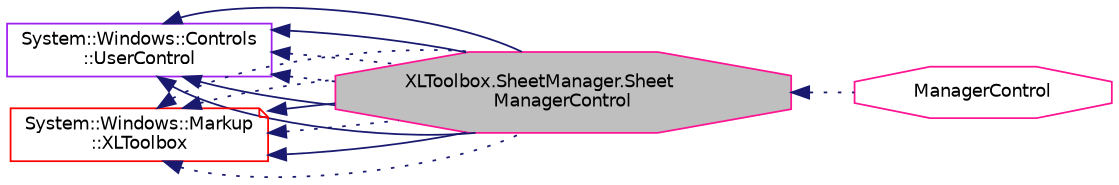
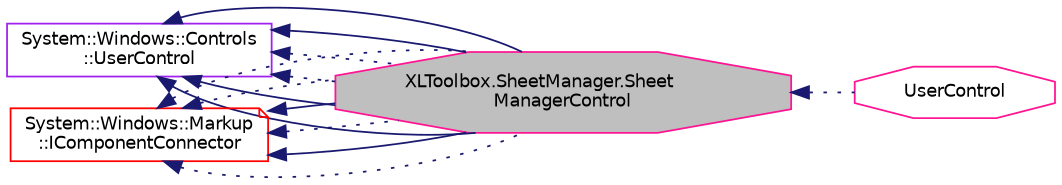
  digraph {
    rankdir=LR
    node [color=deeppink fontname=Helvetica fontsize=10 shape=octagon]
    edge [color=midnightblue dir=back fontname=Helvetica fontsize=10 labelfontname=Helvetica labelfontsize=10 style=dotted]
    n1 [fillcolor=grey75 fontcolor=black height=0.2 label="XLToolbox.SheetManager.Sheet\lManagerControl" style=filled width=0.4]
-   n2 [height=0.2 label=ManagerControl width=0.4]
+   n2 [height=0.2 label=UserControl width=0.4]
    n3 [color=purple height=0.2 label="System::Windows::Controls\l::UserControl" shape=box width=0.4]
-   n4 [color=red height=0.2 label="System::Windows::Markup\l::XLToolbox" shape=note width=0.4]
+   n4 [color=red height=0.2 label="System::Windows::Markup\l::IComponentConnector" shape=note width=0.4]
    n1 -> n2
    n3 -> n1 [style=solid]
    n3 -> n1 [style=solid]
    n3 -> n1
    n3 -> n1
    n3 -> n1 [style=solid]
    n3 -> n1 [style=solid]
    n4 -> n1
    n4 -> n1 [style=solid]
    n4 -> n1
    n4 -> n1 [style=solid]
    n4 -> n1
    n4 -> n1
  }
